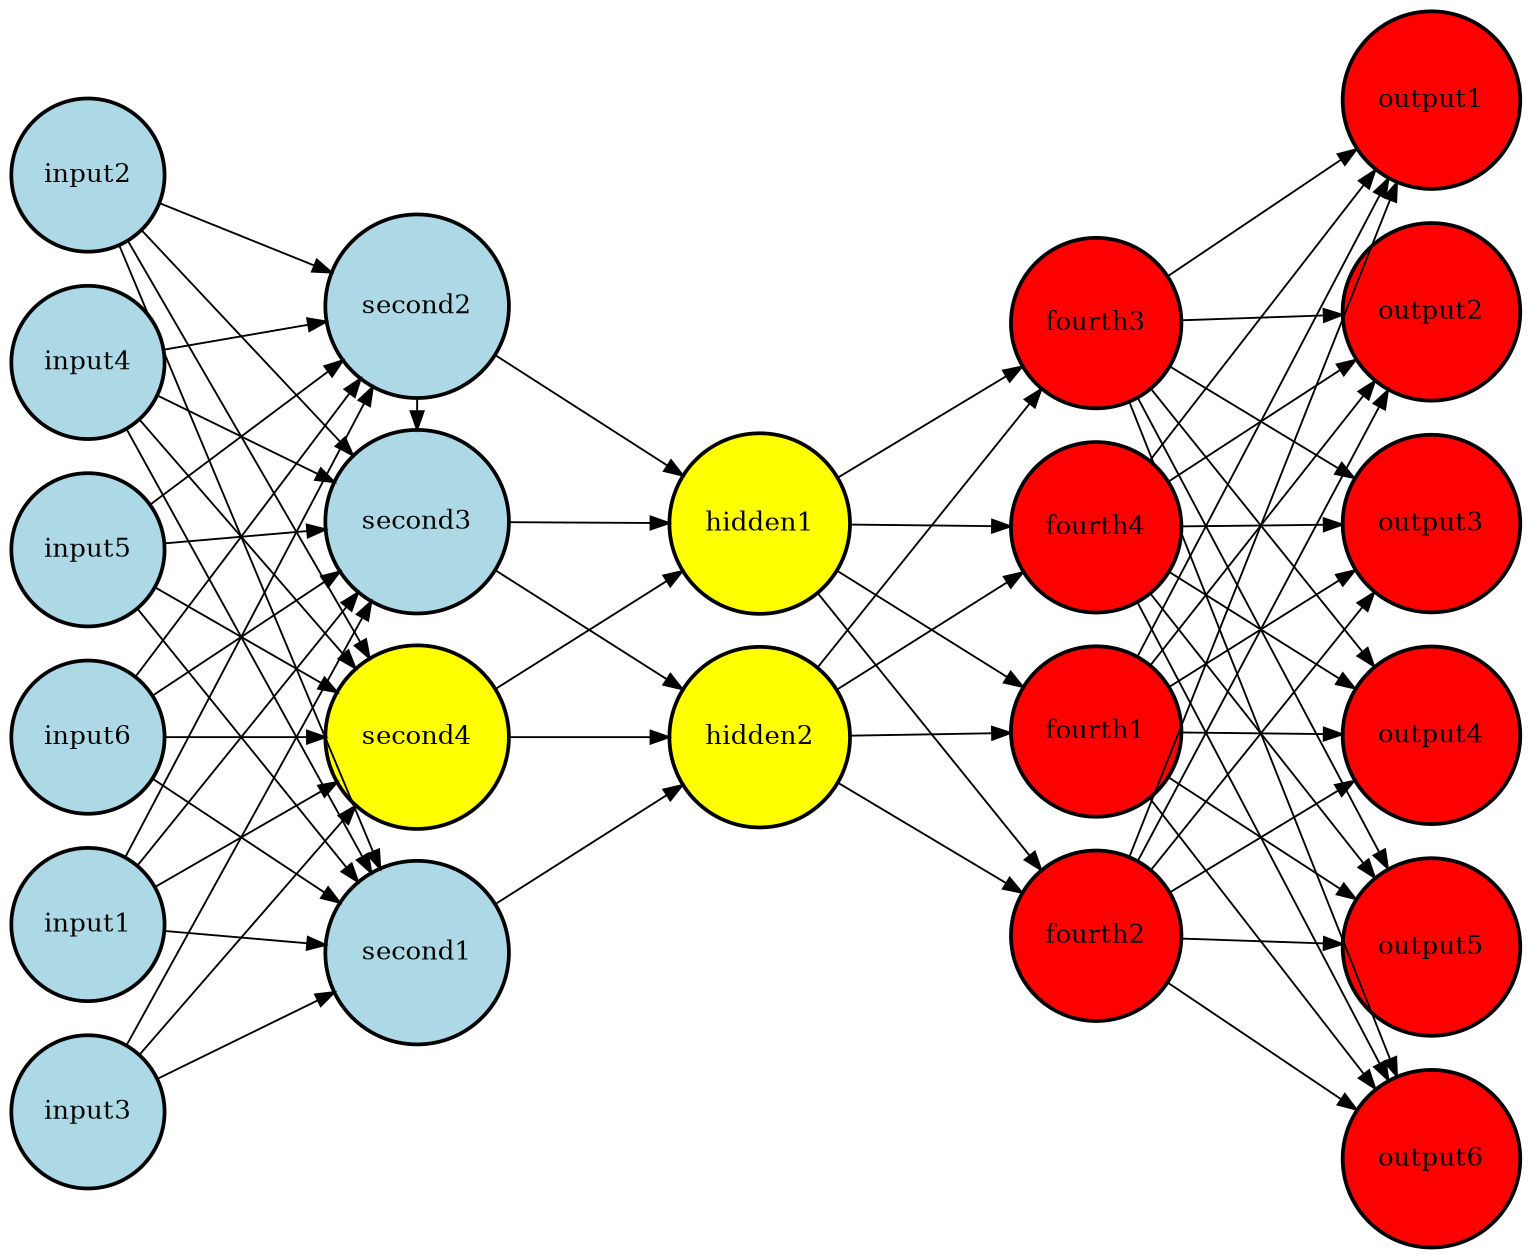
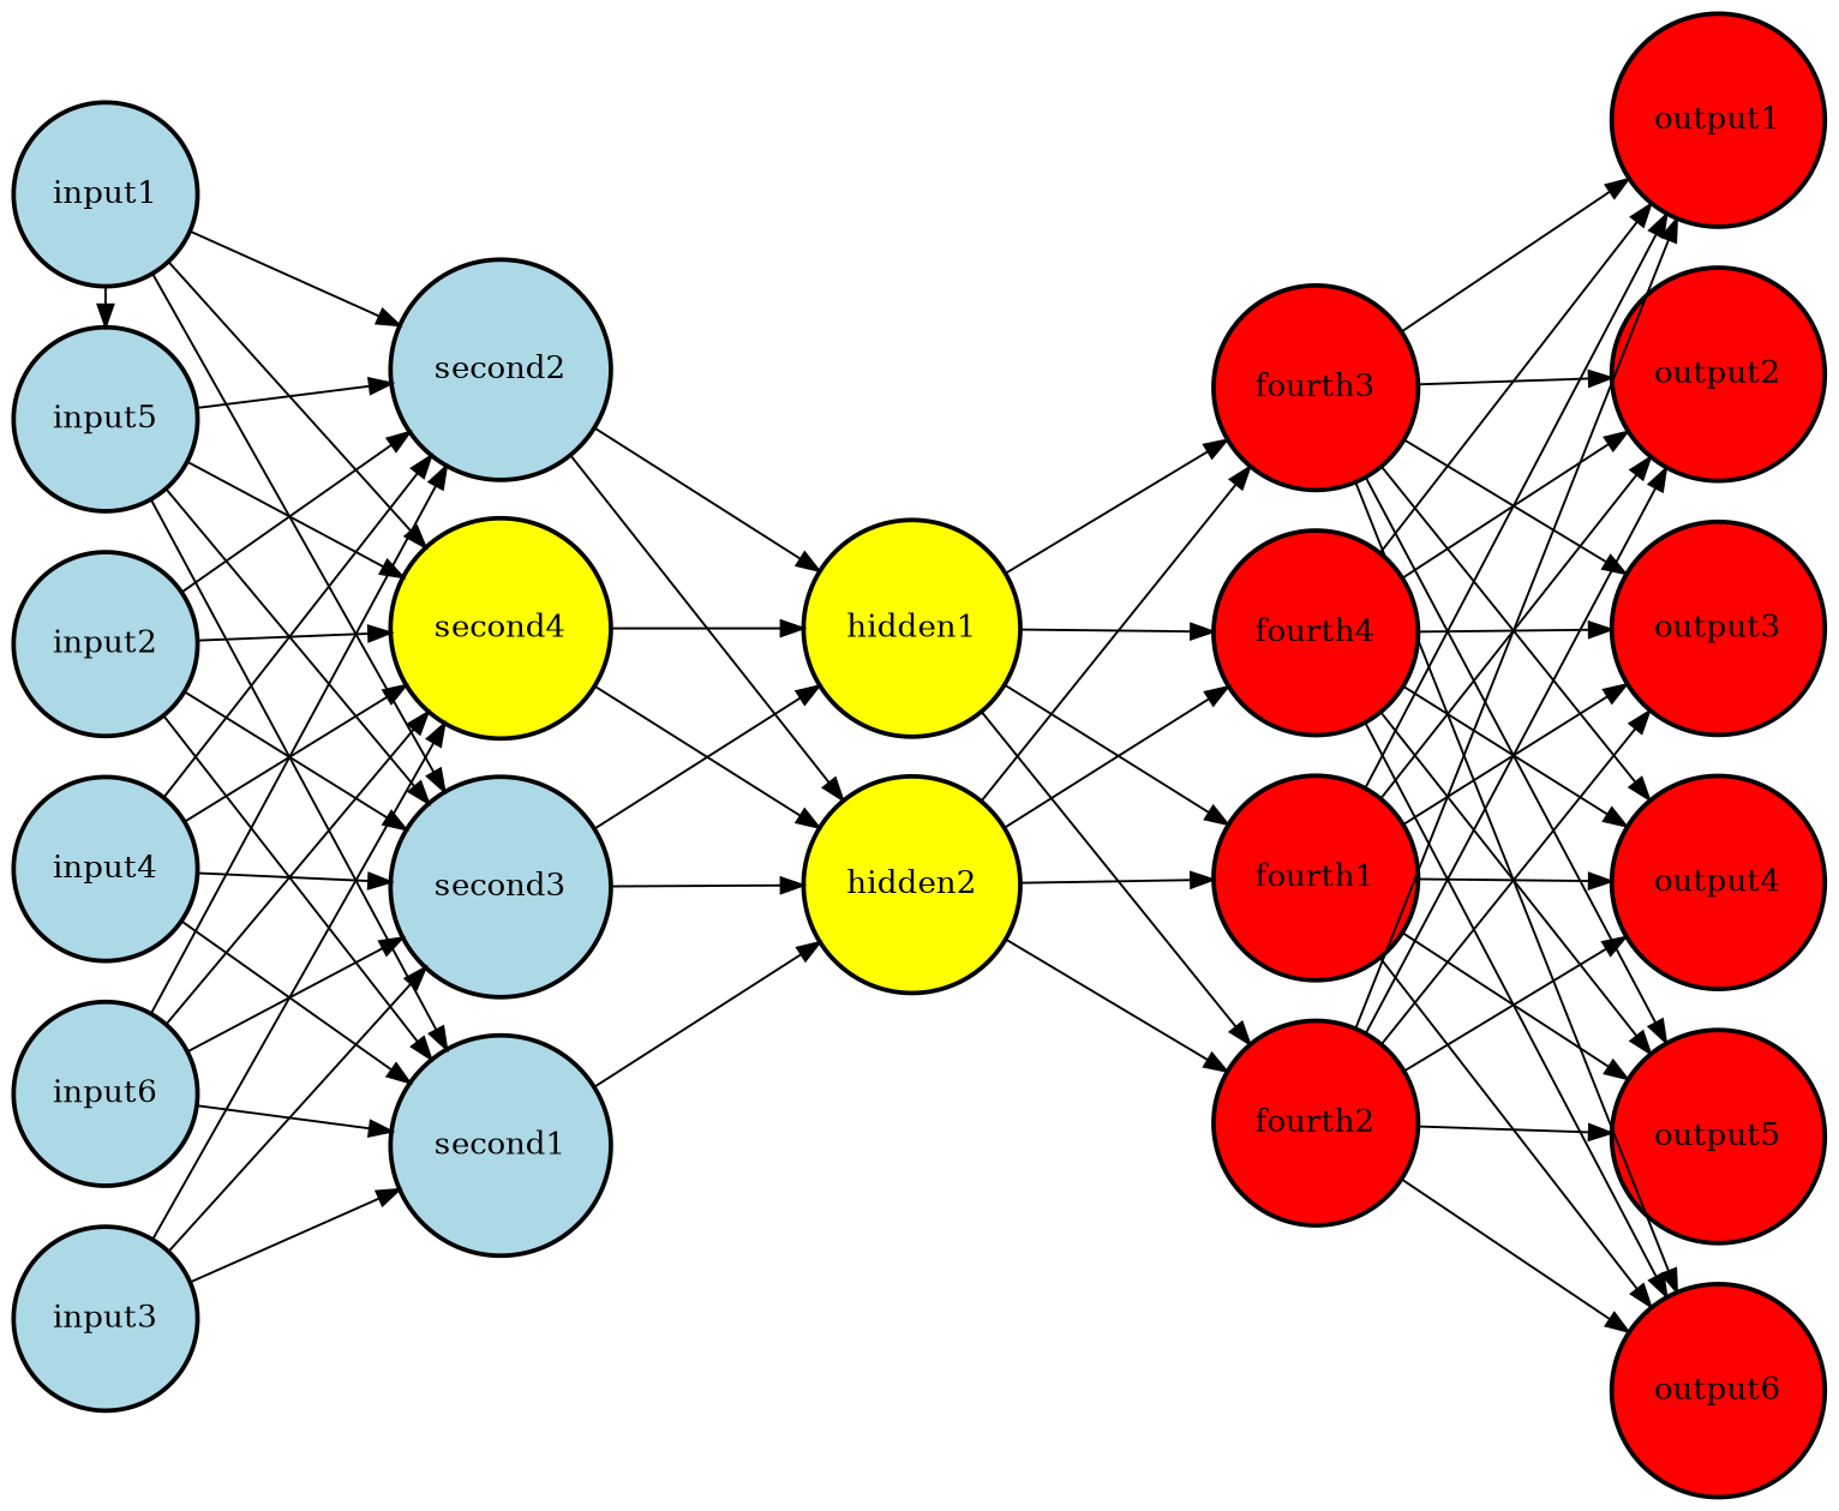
  digraph {
    rankdir=LR
    ranksep=1.2
    splines=false
    node [fillcolor=red penwidth=2 shape=circle style=filled]
    input1 [fillcolor=lightblue]
    input2 [fillcolor=lightblue]
    input3 [fillcolor=lightblue]
    input4 [fillcolor=lightblue]
    input5 [fillcolor=lightblue]
    input6 [fillcolor=lightblue]
    second1 [fillcolor=lightblue]
    second2 [fillcolor=lightblue]
    second3 [fillcolor=lightblue]
    second4 [fillcolor=yellow]
    fourth1
    fourth2
    fourth3
    fourth4
    output1
    output2
    output3
    output4
    output5
    output6
    hidden2 [fillcolor=yellow]
    hidden1 [fillcolor=yellow]
    subgraph sub_1 {
      rank=same
      input1
      input2
      input3
      input4
      input5
      input6
    }
    subgraph sub_2 {
      rank=same
      second1
      second2
      second3
      second4
    }
    subgraph sub_3 {
      rank=same
      fourth1
      fourth2
      fourth3
      fourth4
    }
    subgraph sub_4 {
      rank=same
      output1
      output2
      output3
      output4
      output5
      output6
    }
-   input1 -> second1
+   input1 -> input5
    input1 -> second2
    input1 -> second3
    input1 -> second4
    input2 -> second1
    input2 -> second2
    input2 -> second3
    input2 -> second4
    input3 -> second1
    input3 -> second3
    input3 -> second4
    input4 -> second1
    input4 -> second2
    input4 -> second3
    input4 -> second4
    input5 -> second1
    input5 -> second2
    input5 -> second3
    input5 -> second4
    input6 -> second1
    input6 -> second2
    input6 -> second3
    input6 -> second4
    second1 -> hidden2
-   second2 -> second3
+   second2 -> hidden2
    second2 -> hidden1
    second3 -> hidden2
    second3 -> hidden1
    second4 -> hidden2
    second4 -> hidden1
    fourth1 -> output1
    fourth1 -> output2
    fourth1 -> output3
    fourth1 -> output4
    fourth1 -> output5
    fourth1 -> output6
    fourth2 -> output1
    fourth2 -> output2
    fourth2 -> output3
    fourth2 -> output4
    fourth2 -> output5
    fourth2 -> output6
    fourth3 -> output1
    fourth3 -> output2
    fourth3 -> output3
    fourth3 -> output4
    fourth3 -> output5
    fourth3 -> output6
    fourth4 -> output1
    fourth4 -> output2
    fourth4 -> output3
    fourth4 -> output4
    fourth4 -> output5
    fourth4 -> output6
    hidden2 -> fourth1
    hidden2 -> fourth2
    hidden2 -> fourth3
    hidden2 -> fourth4
    hidden1 -> fourth1
    hidden1 -> fourth2
    hidden1 -> fourth3
    hidden1 -> fourth4
  }
